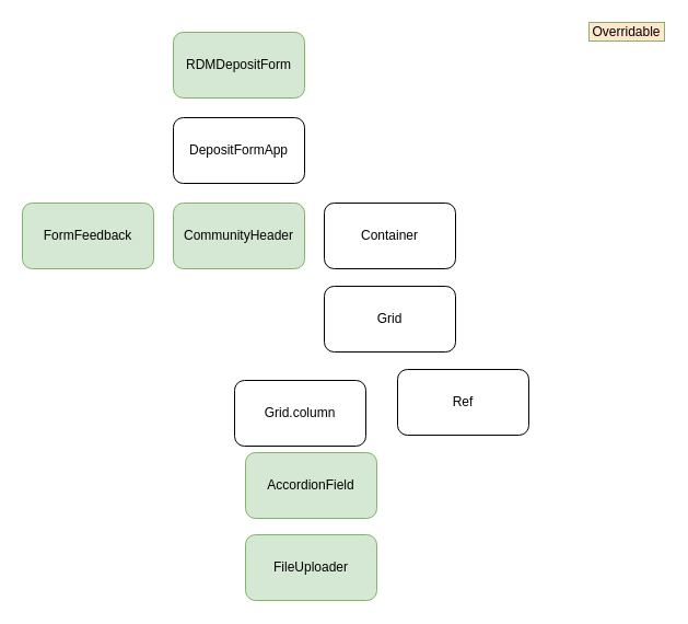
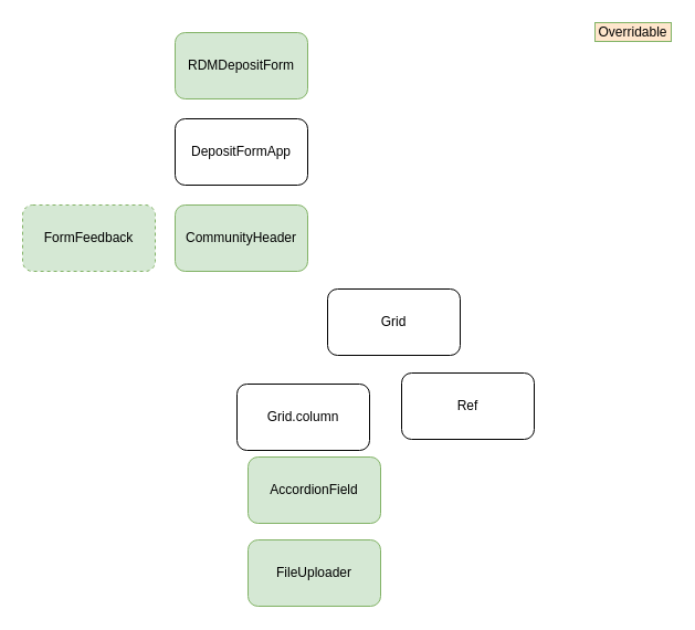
  <mxCell id="0" />
  <mxCell id="1" parent="0" />
  <mxCell id="2" value="RDMDepositForm" style="rounded=1;whiteSpace=wrap;html=1;fillColor=#d5e8d4;strokeColor=#82b366;" vertex="1" parent="1"><mxGeometry x="158" y="29" width="120" height="60" as="geometry" /></mxCell>
  <mxCell id="3" value="Overridable" style="rounded=0;whiteSpace=wrap;html=1;fillColor=#ffe6cc;strokeColor=#82b366;" vertex="1" parent="1"><mxGeometry x="538" y="20" width="69" height="17" as="geometry" /></mxCell>
  <mxCell id="4" value="DepositFormApp" style="rounded=1;whiteSpace=wrap;html=1;" vertex="1" parent="1"><mxGeometry x="158" y="107" width="120" height="60" as="geometry" /></mxCell>
- <mxCell id="5" value="FormFeedback" style="rounded=1;whiteSpace=wrap;html=1;fillColor=#d5e8d4;strokeColor=#82b366;" vertex="1" parent="1"><mxGeometry x="20" y="185" width="120" height="60" as="geometry" /></mxCell>
+ <mxCell id="5" value="FormFeedback" style="rounded=1;whiteSpace=wrap;html=1;fillColor=#d5e8d4;strokeColor=#82b366;dashed=1;" vertex="1" parent="1"><mxGeometry x="20" y="185" width="120" height="60" as="geometry" /></mxCell>
  <mxCell id="6" value="CommunityHeader" style="rounded=1;whiteSpace=wrap;html=1;fillColor=#d5e8d4;strokeColor=#82b366;" vertex="1" parent="1"><mxGeometry x="158" y="185" width="120" height="60" as="geometry" /></mxCell>
- <mxCell id="7" value="Container" style="rounded=1;whiteSpace=wrap;html=1;" vertex="1" parent="1"><mxGeometry x="296" y="185" width="120" height="60" as="geometry" /></mxCell>
  <mxCell id="8" value="Grid" style="rounded=1;whiteSpace=wrap;html=1;" vertex="1" parent="1"><mxGeometry x="296" y="261" width="120" height="60" as="geometry" /></mxCell>
  <mxCell id="9" value="Grid.column" style="rounded=1;whiteSpace=wrap;html=1;" vertex="1" parent="1"><mxGeometry x="214" y="347" width="120" height="60" as="geometry" /></mxCell>
  <mxCell id="10" value="Ref" style="rounded=1;whiteSpace=wrap;html=1;" vertex="1" parent="1"><mxGeometry x="363" y="337" width="120" height="60" as="geometry" /></mxCell>
  <mxCell id="11" value="AccordionField" style="rounded=1;whiteSpace=wrap;html=1;fillColor=#d5e8d4;strokeColor=#82b366;" vertex="1" parent="1"><mxGeometry x="224" y="413" width="120" height="60" as="geometry" /></mxCell>
  <mxCell id="12" value="FileUploader" style="rounded=1;whiteSpace=wrap;html=1;fillColor=#d5e8d4;strokeColor=#82b366;" vertex="1" parent="1"><mxGeometry x="224" y="488" width="120" height="60" as="geometry" /></mxCell>
